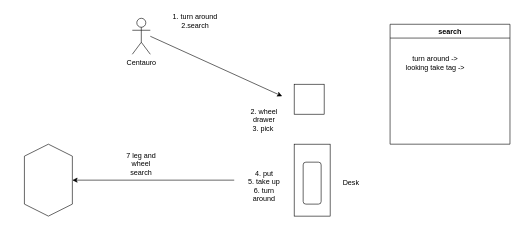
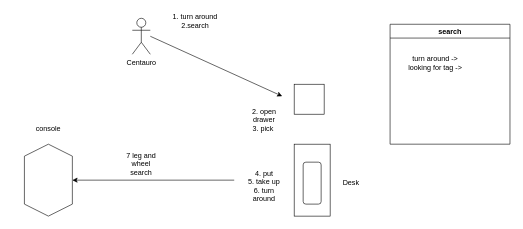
  <mxCell id="0" />
  <mxCell id="1" parent="0" />
  <mxCell id="2" value="Centauro&lt;br&gt;" style="shape=umlActor;verticalLabelPosition=bottom;verticalAlign=top;html=1;outlineConnect=0;" parent="1" vertex="1"><mxGeometry x="220" y="30" width="30" height="60" as="geometry" /></mxCell>
  <mxCell id="3" value="" style="endArrow=classic;html=1;" parent="1" edge="1"><mxGeometry width="50" height="50" relative="1" as="geometry"><mxPoint x="250" y="60" as="sourcePoint" /><mxPoint x="470" y="160" as="targetPoint" /></mxGeometry></mxCell>
  <mxCell id="4" value="" style="group" parent="1" vertex="1" connectable="0"><mxGeometry x="490" y="240" width="125" height="120" as="geometry" /></mxCell>
  <mxCell id="5" value="" style="rounded=0;whiteSpace=wrap;html=1;rotation=-90;" parent="4" vertex="1"><mxGeometry x="-30" y="30" width="120" height="60" as="geometry" /></mxCell>
  <mxCell id="6" value="" style="rounded=1;whiteSpace=wrap;html=1;rotation=-90;" parent="4" vertex="1"><mxGeometry x="-5" y="50" width="70" height="30" as="geometry" /></mxCell>
  <mxCell id="7" value="Desk" style="text;html=1;strokeColor=none;fillColor=none;align=center;verticalAlign=middle;whiteSpace=wrap;rounded=0;" parent="4" vertex="1"><mxGeometry x="65" y="50" width="60" height="30" as="geometry" /></mxCell>
  <mxCell id="8" value="" style="group" parent="1" vertex="1" connectable="0"><mxGeometry x="490" y="140" width="120" height="50" as="geometry" /></mxCell>
  <mxCell id="9" value="" style="whiteSpace=wrap;html=1;aspect=fixed;" parent="8" vertex="1"><mxGeometry width="50" height="50" as="geometry" /></mxCell>
- <mxCell id="10" value="2. wheel drawer&lt;br&gt;3. pick&amp;nbsp;" style="text;html=1;strokeColor=none;fillColor=none;align=center;verticalAlign=middle;whiteSpace=wrap;rounded=0;" parent="1" vertex="1"><mxGeometry x="410" y="170" width="60" height="60" as="geometry" /></mxCell>
+ <mxCell id="10" value="2. open drawer&lt;br&gt;3. pick&amp;nbsp;" style="text;html=1;strokeColor=none;fillColor=none;align=center;verticalAlign=middle;whiteSpace=wrap;rounded=0;" parent="1" vertex="1"><mxGeometry x="410" y="170" width="60" height="60" as="geometry" /></mxCell>
  <mxCell id="11" value="4. put&lt;br&gt;5. take up&lt;br&gt;6. turn around" style="text;html=1;strokeColor=none;fillColor=none;align=center;verticalAlign=middle;whiteSpace=wrap;rounded=0;" parent="1" vertex="1"><mxGeometry x="410" y="280" width="60" height="60" as="geometry" /></mxCell>
  <mxCell id="12" value="" style="group" parent="1" vertex="1" connectable="0"><mxGeometry x="40" y="200" width="80" height="160" as="geometry" /></mxCell>
  <mxCell id="13" value="" style="shape=hexagon;perimeter=hexagonPerimeter2;whiteSpace=wrap;html=1;fixedSize=1;rotation=90;" parent="12" vertex="1"><mxGeometry x="-20.0" y="60" width="120" height="80" as="geometry" /></mxCell>
+ <mxCell id="14" value="console" style="text;html=1;strokeColor=none;fillColor=none;align=center;verticalAlign=middle;whiteSpace=wrap;rounded=0;" parent="12" vertex="1"><mxGeometry x="10.0" width="60" height="30" as="geometry" /></mxCell>
  <mxCell id="15" value="" style="endArrow=classic;html=1;" parent="1" target="13" edge="1"><mxGeometry width="50" height="50" relative="1" as="geometry"><mxPoint x="390" y="300" as="sourcePoint" /><mxPoint x="370" y="220" as="targetPoint" /></mxGeometry></mxCell>
  <mxCell id="16" value="7 leg and wheel search" style="text;html=1;strokeColor=none;fillColor=none;align=center;verticalAlign=middle;whiteSpace=wrap;rounded=0;" parent="1" vertex="1"><mxGeometry x="205" y="250" width="60" height="45" as="geometry" /></mxCell>
  <mxCell id="17" value="1. turn around 2.search" style="text;html=1;strokeColor=none;fillColor=none;align=center;verticalAlign=middle;whiteSpace=wrap;rounded=0;" vertex="1" parent="1"><mxGeometry x="270" y="20" width="110" height="30" as="geometry" /></mxCell>
  <mxCell id="18" value="search" style="swimlane;whiteSpace=wrap;html=1;" vertex="1" parent="1"><mxGeometry x="650" y="40" width="200" height="200" as="geometry" /></mxCell>
- <mxCell id="19" value="turn around -&amp;gt; &lt;br&gt;looking take tag -&amp;gt;" style="text;html=1;align=center;verticalAlign=middle;resizable=0;points=[];autosize=1;strokeColor=none;fillColor=none;" vertex="1" parent="18"><mxGeometry x="20" y="45" width="110" height="40" as="geometry" /></mxCell>
+ <mxCell id="19" value="turn around -&amp;gt; &lt;br&gt;looking for tag -&amp;gt;" style="text;html=1;align=center;verticalAlign=middle;resizable=0;points=[];autosize=1;strokeColor=none;fillColor=none;" vertex="1" parent="18"><mxGeometry x="20" y="45" width="110" height="40" as="geometry" /></mxCell>
